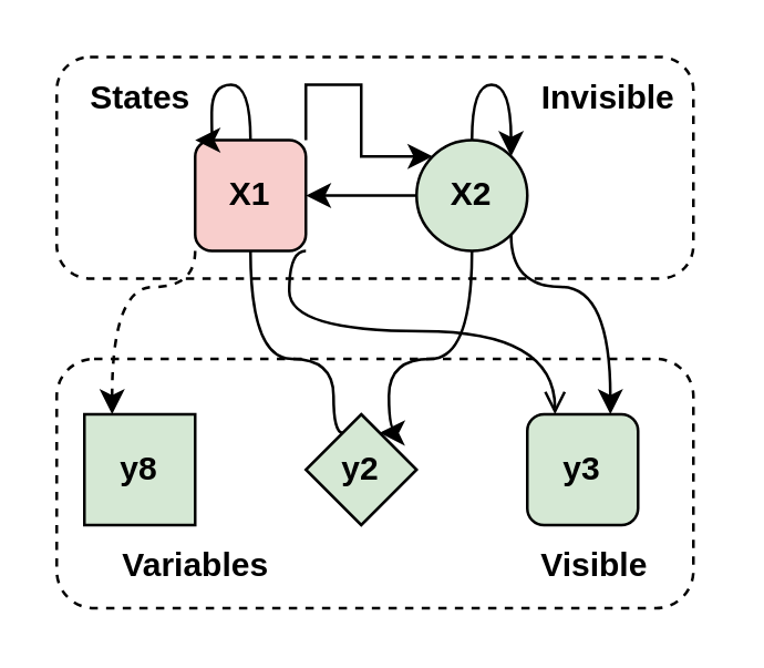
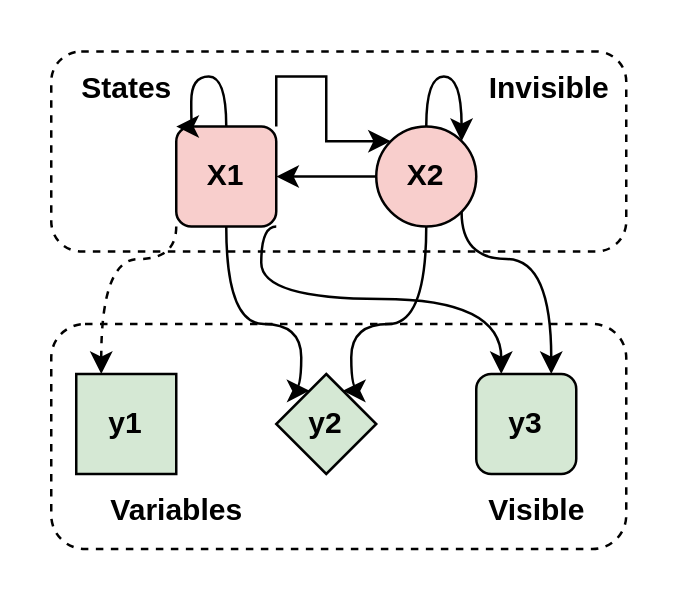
  <mxCell id="0" />
  <mxCell id="1" parent="0" />
  <mxCell id="2" value="" style="group" vertex="1" connectable="0" parent="1"><mxGeometry x="20" y="20" width="234" height="199" as="geometry" /></mxCell>
  <mxCell id="3" value="" style="rounded=1;whiteSpace=wrap;html=1;fillColor=none;dashed=1;" vertex="1" parent="2"><mxGeometry y="109" width="230" height="90" as="geometry" /></mxCell>
  <mxCell id="4" value="" style="rounded=1;whiteSpace=wrap;html=1;fillColor=none;dashed=1;" vertex="1" parent="2"><mxGeometry width="230" height="80" as="geometry" /></mxCell>
  <mxCell id="5" value="X1" style="whiteSpace=wrap;html=1;aspect=fixed;fontStyle=1;fillColor=#f8cecc;strokeColor=#000000;rounded=1;" vertex="1" parent="2"><mxGeometry x="50" y="30" width="40" height="40" as="geometry" /></mxCell>
  <mxCell id="6" style="edgeStyle=orthogonalEdgeStyle;rounded=0;orthogonalLoop=1;jettySize=auto;html=1;exitX=0;exitY=0.5;exitDx=0;exitDy=0;entryX=1;entryY=0.5;entryDx=0;entryDy=0;" edge="1" parent="2" source="7" target="5"><mxGeometry relative="1" as="geometry" /></mxCell>
- <mxCell id="7" value="X2" style="ellipse;whiteSpace=wrap;html=1;aspect=fixed;fontStyle=1;fillColor=#d5e8d4;strokeColor=#000000;" vertex="1" parent="2"><mxGeometry x="130" y="30" width="40" height="40" as="geometry" /></mxCell>
+ <mxCell id="7" value="X2" style="ellipse;whiteSpace=wrap;html=1;aspect=fixed;fontStyle=1;fillColor=#f8cecc;strokeColor=#000000;" vertex="1" parent="2"><mxGeometry x="130" y="30" width="40" height="40" as="geometry" /></mxCell>
  <mxCell id="8" style="edgeStyle=orthogonalEdgeStyle;rounded=0;orthogonalLoop=1;jettySize=auto;html=1;exitX=1;exitY=0;exitDx=0;exitDy=0;entryX=0;entryY=0;entryDx=0;entryDy=0;" edge="1" parent="2" source="5" target="7"><mxGeometry relative="1" as="geometry" /></mxCell>
- <mxCell id="9" value="y8" style="whiteSpace=wrap;html=1;aspect=fixed;fillColor=#d5e8d4;strokeColor=#000000;fontStyle=1" vertex="1" parent="2"><mxGeometry x="10" y="129" width="40" height="40" as="geometry" /></mxCell>
+ <mxCell id="9" value="y1" style="whiteSpace=wrap;html=1;aspect=fixed;fillColor=#d5e8d4;strokeColor=#000000;fontStyle=1" vertex="1" parent="2"><mxGeometry x="10" y="129" width="40" height="40" as="geometry" /></mxCell>
  <mxCell id="10" style="rounded=0;orthogonalLoop=1;jettySize=auto;html=1;exitX=0;exitY=1;exitDx=0;exitDy=0;entryX=0.25;entryY=0;entryDx=0;entryDy=0;edgeStyle=orthogonalEdgeStyle;curved=1;dashed=1;" edge="1" parent="2" source="5" target="9"><mxGeometry relative="1" as="geometry"><Array as="points"><mxPoint x="20" y="83" /></Array></mxGeometry></mxCell>
  <mxCell id="11" value="y2" style="rhombus;whiteSpace=wrap;html=1;aspect=fixed;fillColor=#d5e8d4;strokeColor=#000000;fontStyle=1;" vertex="1" parent="2"><mxGeometry x="90" y="129" width="40" height="40" as="geometry" /></mxCell>
  <mxCell id="12" value="y3" style="whiteSpace=wrap;html=1;aspect=fixed;fillColor=#d5e8d4;strokeColor=#000000;fontStyle=1;rounded=1;" vertex="1" parent="2"><mxGeometry x="170" y="129" width="40" height="40" as="geometry" /></mxCell>
- <mxCell id="13" style="rounded=0;orthogonalLoop=1;jettySize=auto;html=1;exitX=0.5;exitY=1;exitDx=0;exitDy=0;entryX=0.25;entryY=0;entryDx=0;entryDy=0;edgeStyle=orthogonalEdgeStyle;curved=1;endArrow=none;" edge="1" parent="2" source="5" target="11"><mxGeometry relative="1" as="geometry"><Array as="points"><mxPoint x="70" y="109" /><mxPoint x="100" y="109" /></Array></mxGeometry></mxCell>
+ <mxCell id="13" style="rounded=0;orthogonalLoop=1;jettySize=auto;html=1;exitX=0.5;exitY=1;exitDx=0;exitDy=0;entryX=0.25;entryY=0;entryDx=0;entryDy=0;edgeStyle=orthogonalEdgeStyle;curved=1;" edge="1" parent="2" source="5" target="11"><mxGeometry relative="1" as="geometry"><Array as="points"><mxPoint x="70" y="109" /><mxPoint x="100" y="109" /></Array></mxGeometry></mxCell>
  <mxCell id="14" style="edgeStyle=orthogonalEdgeStyle;rounded=0;orthogonalLoop=1;jettySize=auto;html=1;exitX=0.5;exitY=0;exitDx=0;exitDy=0;entryX=0;entryY=0;entryDx=0;entryDy=0;curved=1;" edge="1" parent="2" source="5" target="5"><mxGeometry relative="1" as="geometry"><Array as="points"><mxPoint x="70" y="10" /><mxPoint x="56" y="10" /></Array></mxGeometry></mxCell>
- <mxCell id="15" style="rounded=0;orthogonalLoop=1;jettySize=auto;html=1;exitX=1;exitY=1;exitDx=0;exitDy=0;entryX=0.25;entryY=0;entryDx=0;entryDy=0;edgeStyle=orthogonalEdgeStyle;curved=1;endArrow=open;" edge="1" parent="2" source="5" target="12"><mxGeometry relative="1" as="geometry"><Array as="points"><mxPoint x="84" y="99" /><mxPoint x="180" y="99" /></Array></mxGeometry></mxCell>
+ <mxCell id="15" style="rounded=0;orthogonalLoop=1;jettySize=auto;html=1;exitX=1;exitY=1;exitDx=0;exitDy=0;entryX=0.25;entryY=0;entryDx=0;entryDy=0;edgeStyle=orthogonalEdgeStyle;curved=1;" edge="1" parent="2" source="5" target="12"><mxGeometry relative="1" as="geometry"><Array as="points"><mxPoint x="84" y="99" /><mxPoint x="180" y="99" /></Array></mxGeometry></mxCell>
  <mxCell id="16" style="edgeStyle=orthogonalEdgeStyle;rounded=0;orthogonalLoop=1;jettySize=auto;html=1;exitX=0.5;exitY=0;exitDx=0;exitDy=0;entryX=1;entryY=0;entryDx=0;entryDy=0;curved=1;" edge="1" parent="2" source="7" target="7"><mxGeometry relative="1" as="geometry"><Array as="points"><mxPoint x="150" y="10" /><mxPoint x="164" y="10" /></Array></mxGeometry></mxCell>
  <mxCell id="17" style="rounded=0;orthogonalLoop=1;jettySize=auto;html=1;exitX=1;exitY=1;exitDx=0;exitDy=0;entryX=0.75;entryY=0;entryDx=0;entryDy=0;edgeStyle=orthogonalEdgeStyle;curved=1;" edge="1" parent="2" source="7" target="12"><mxGeometry relative="1" as="geometry"><Array as="points"><mxPoint x="200" y="83" /></Array></mxGeometry></mxCell>
  <mxCell id="18" style="rounded=0;orthogonalLoop=1;jettySize=auto;html=1;exitX=0.5;exitY=1;exitDx=0;exitDy=0;edgeStyle=orthogonalEdgeStyle;curved=1;entryX=0.75;entryY=0;entryDx=0;entryDy=0;" edge="1" parent="2" source="7" target="11"><mxGeometry relative="1" as="geometry"><mxPoint x="150" y="99" as="sourcePoint" /><mxPoint x="120" y="119" as="targetPoint" /><Array as="points"><mxPoint x="150" y="109" /><mxPoint x="120" y="109" /></Array></mxGeometry></mxCell>
  <mxCell id="19" value="&lt;b&gt;States&lt;/b&gt;" style="text;html=1;align=center;verticalAlign=middle;resizable=0;points=[];autosize=1;strokeColor=none;fillColor=none;" vertex="1" parent="2"><mxGeometry width="60" height="30" as="geometry" /></mxCell>
  <mxCell id="20" value="&lt;b&gt;Variables&lt;/b&gt;" style="text;html=1;align=center;verticalAlign=middle;resizable=0;points=[];autosize=1;strokeColor=none;fillColor=none;" vertex="1" parent="2"><mxGeometry x="10" y="169" width="80" height="30" as="geometry" /></mxCell>
  <mxCell id="21" value="&lt;b&gt;Invisible&lt;/b&gt;" style="text;html=1;align=center;verticalAlign=middle;resizable=0;points=[];autosize=1;strokeColor=none;fillColor=none;" vertex="1" parent="2"><mxGeometry x="164" width="70" height="30" as="geometry" /></mxCell>
  <mxCell id="22" value="&lt;b&gt;Visible&lt;/b&gt;" style="text;html=1;align=center;verticalAlign=middle;resizable=0;points=[];autosize=1;strokeColor=none;fillColor=none;" vertex="1" parent="2"><mxGeometry x="164" y="169" width="60" height="30" as="geometry" /></mxCell>
  <mxCell id="23" value="" style="rounded=0;whiteSpace=wrap;html=1;fillColor=none;strokeColor=none;" vertex="1" parent="2"><mxGeometry width="230" height="199" as="geometry" /></mxCell>
